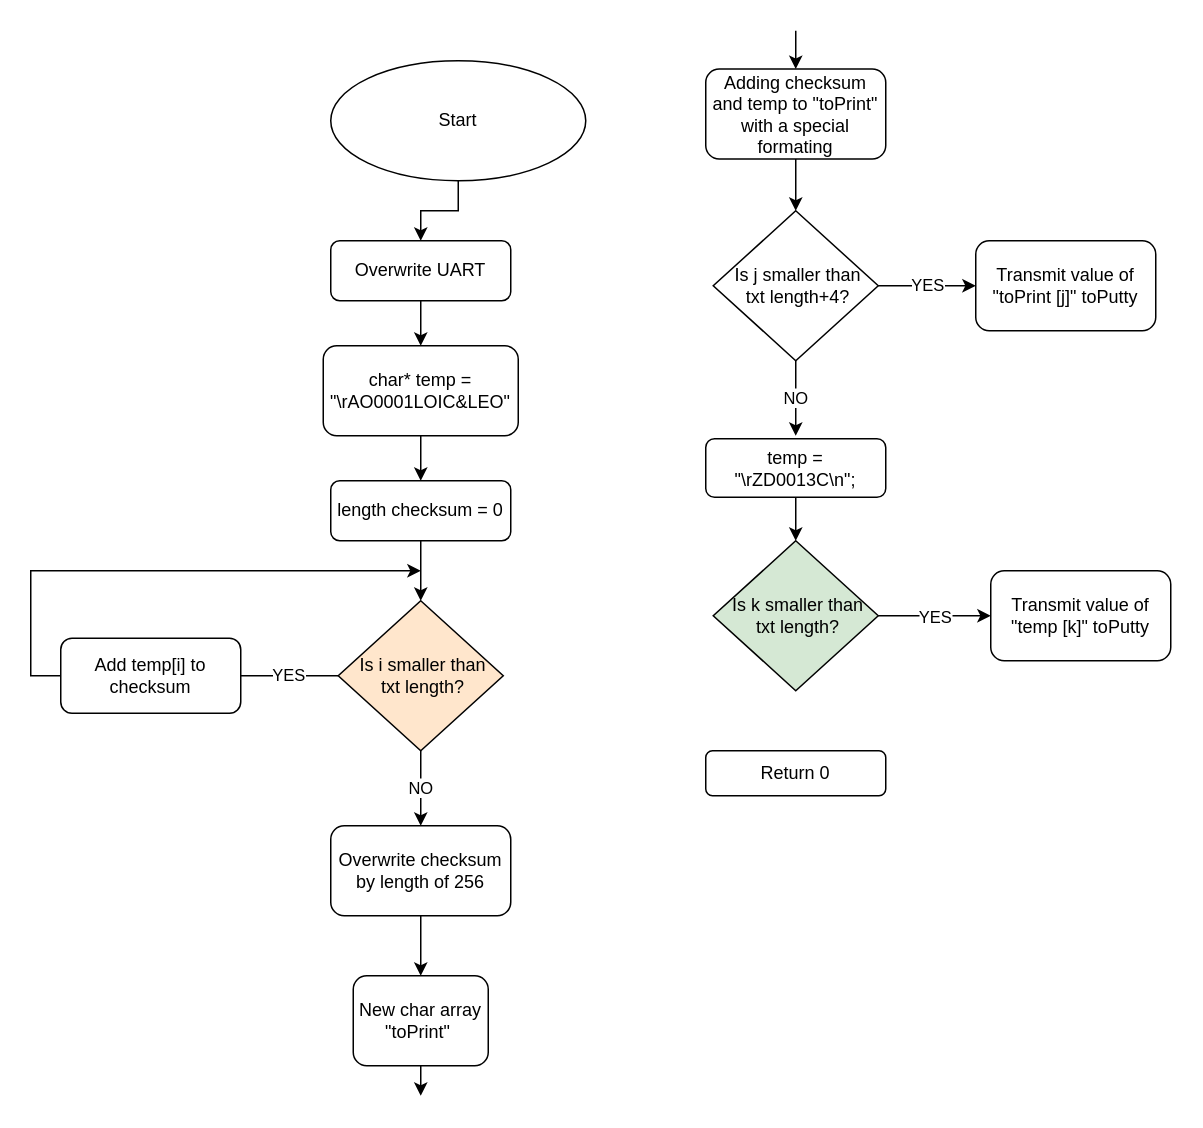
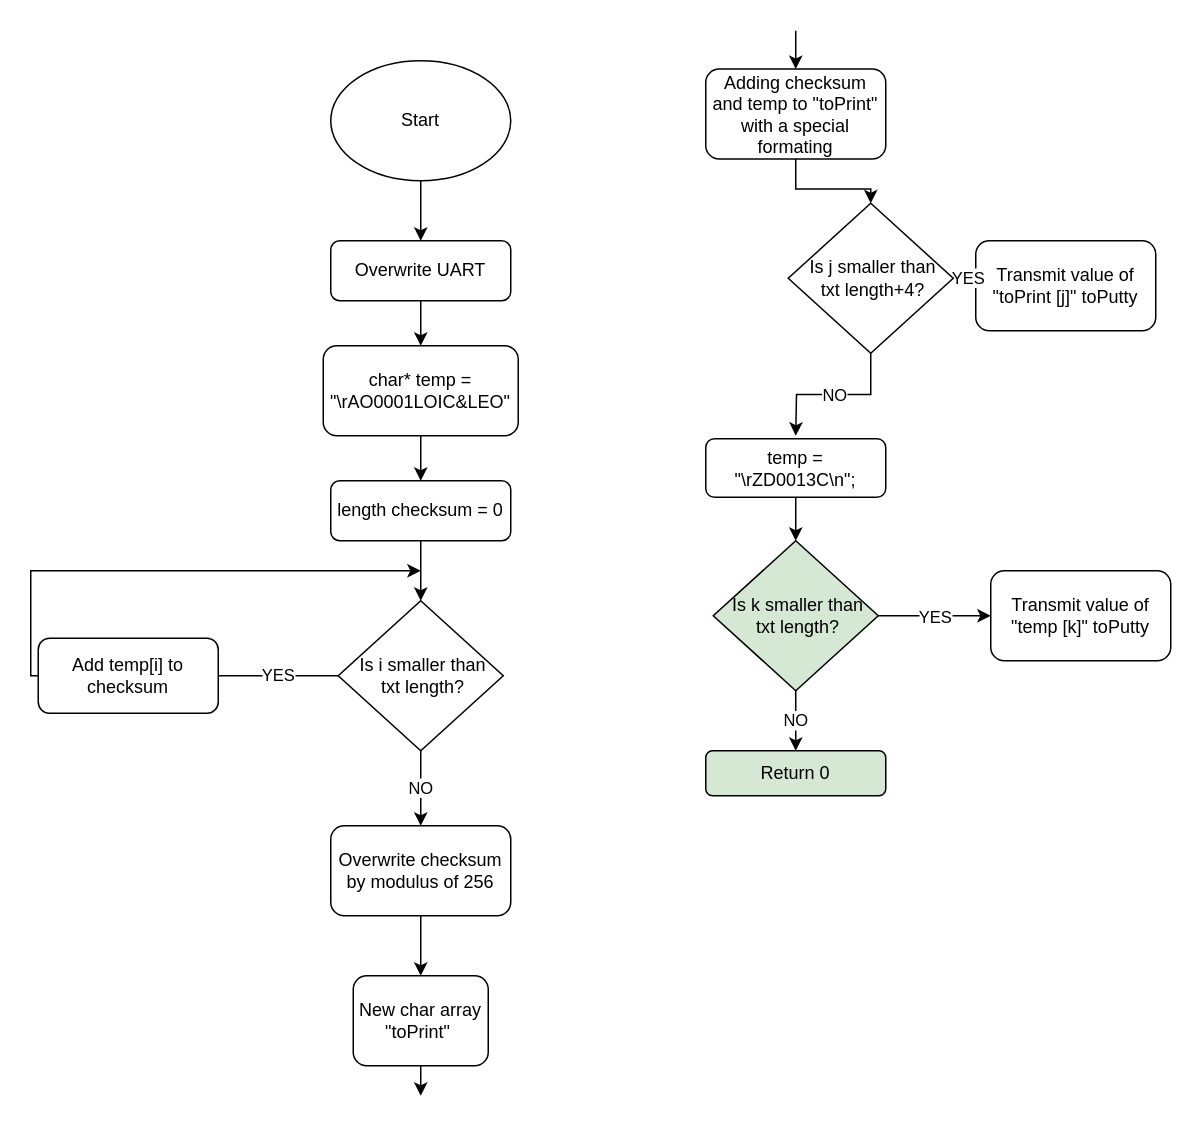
  <mxCell id="0" />
  <mxCell id="1" parent="0" />
  <mxCell id="2" style="edgeStyle=orthogonalEdgeStyle;rounded=0;orthogonalLoop=1;jettySize=auto;html=1;exitX=0.5;exitY=1;exitDx=0;exitDy=0;" edge="1" parent="1" source="3" target="5"><mxGeometry relative="1" as="geometry"><mxPoint x="280" y="160" as="targetPoint" /></mxGeometry></mxCell>
- <mxCell id="3" value="Start" style="ellipse;whiteSpace=wrap;html=1;" vertex="1" parent="1"><mxGeometry x="220" y="40" width="170" height="80" as="geometry" /></mxCell>
+ <mxCell id="3" value="Start" style="ellipse;whiteSpace=wrap;html=1;" vertex="1" parent="1"><mxGeometry x="220" y="40" width="120" height="80" as="geometry" /></mxCell>
  <mxCell id="4" style="edgeStyle=orthogonalEdgeStyle;rounded=0;orthogonalLoop=1;jettySize=auto;html=1;exitX=0.5;exitY=1;exitDx=0;exitDy=0;" edge="1" parent="1" source="5"><mxGeometry relative="1" as="geometry"><mxPoint x="280" y="230" as="targetPoint" /></mxGeometry></mxCell>
  <mxCell id="5" value="Overwrite UART" style="rounded=1;whiteSpace=wrap;html=1;" vertex="1" parent="1"><mxGeometry x="220" y="160" width="120" height="40" as="geometry" /></mxCell>
  <mxCell id="6" style="edgeStyle=orthogonalEdgeStyle;rounded=0;orthogonalLoop=1;jettySize=auto;html=1;exitX=0.5;exitY=1;exitDx=0;exitDy=0;" edge="1" parent="1" source="7"><mxGeometry relative="1" as="geometry"><mxPoint x="280" y="320" as="targetPoint" /></mxGeometry></mxCell>
  <mxCell id="7" value="char* temp = &quot;\rAO0001LOIC&amp;amp;LEO&quot;" style="rounded=1;whiteSpace=wrap;html=1;" vertex="1" parent="1"><mxGeometry x="215" y="230" width="130" height="60" as="geometry" /></mxCell>
  <mxCell id="8" style="edgeStyle=orthogonalEdgeStyle;rounded=0;orthogonalLoop=1;jettySize=auto;html=1;exitX=0.5;exitY=1;exitDx=0;exitDy=0;" edge="1" parent="1" source="9"><mxGeometry relative="1" as="geometry"><mxPoint x="280" y="400" as="targetPoint" /></mxGeometry></mxCell>
  <mxCell id="9" value="length checksum = 0" style="rounded=1;whiteSpace=wrap;html=1;" vertex="1" parent="1"><mxGeometry x="220" y="320" width="120" height="40" as="geometry" /></mxCell>
  <mxCell id="10" value="YES" style="edgeStyle=orthogonalEdgeStyle;rounded=0;orthogonalLoop=1;jettySize=auto;html=1;exitX=0;exitY=0.5;exitDx=0;exitDy=0;entryX=1;entryY=0.5;entryDx=0;entryDy=0;endArrow=none;" edge="1" parent="1" source="12" target="14"><mxGeometry relative="1" as="geometry" /></mxCell>
  <mxCell id="11" value="NO" style="edgeStyle=orthogonalEdgeStyle;rounded=0;orthogonalLoop=1;jettySize=auto;html=1;exitX=0.5;exitY=1;exitDx=0;exitDy=0;" edge="1" parent="1" source="12"><mxGeometry relative="1" as="geometry"><mxPoint x="280" y="550" as="targetPoint" /></mxGeometry></mxCell>
- <mxCell id="12" value="&amp;nbsp; Is i smaller than&amp;nbsp; &amp;nbsp;txt length?" style="rhombus;whiteSpace=wrap;html=1;fillColor=#ffe6cc;" vertex="1" parent="1"><mxGeometry x="225" y="400" width="110" height="100" as="geometry" /></mxCell>
+ <mxCell id="12" value="&amp;nbsp; Is i smaller than&amp;nbsp; &amp;nbsp;txt length?" style="rhombus;whiteSpace=wrap;html=1;" vertex="1" parent="1"><mxGeometry x="225" y="400" width="110" height="100" as="geometry" /></mxCell>
  <mxCell id="13" style="edgeStyle=orthogonalEdgeStyle;rounded=0;orthogonalLoop=1;jettySize=auto;html=1;exitX=0;exitY=0.5;exitDx=0;exitDy=0;" edge="1" parent="1" source="14"><mxGeometry relative="1" as="geometry"><mxPoint x="280" y="380" as="targetPoint" /><Array as="points"><mxPoint x="20" y="450" /></Array></mxGeometry></mxCell>
- <mxCell id="14" value="Add temp[i] to checksum" style="rounded=1;whiteSpace=wrap;html=1;" vertex="1" parent="1"><mxGeometry x="40" y="425" width="120" height="50" as="geometry" /></mxCell>
+ <mxCell id="14" value="Add temp[i] to checksum" style="rounded=1;whiteSpace=wrap;html=1;" vertex="1" parent="1"><mxGeometry x="25" y="425" width="120" height="50" as="geometry" /></mxCell>
  <mxCell id="15" style="edgeStyle=orthogonalEdgeStyle;rounded=0;orthogonalLoop=1;jettySize=auto;html=1;exitX=0.5;exitY=1;exitDx=0;exitDy=0;" edge="1" parent="1" source="16"><mxGeometry relative="1" as="geometry"><mxPoint x="280" y="650" as="targetPoint" /></mxGeometry></mxCell>
- <mxCell id="16" value="Overwrite checksum by length of 256" style="rounded=1;whiteSpace=wrap;html=1;" vertex="1" parent="1"><mxGeometry x="220" y="550" width="120" height="60" as="geometry" /></mxCell>
+ <mxCell id="16" value="Overwrite checksum by modulus of 256" style="rounded=1;whiteSpace=wrap;html=1;" vertex="1" parent="1"><mxGeometry x="220" y="550" width="120" height="60" as="geometry" /></mxCell>
  <mxCell id="17" style="edgeStyle=orthogonalEdgeStyle;rounded=0;orthogonalLoop=1;jettySize=auto;html=1;exitX=0.5;exitY=1;exitDx=0;exitDy=0;" edge="1" parent="1" source="18"><mxGeometry relative="1" as="geometry"><mxPoint x="280" y="730" as="targetPoint" /></mxGeometry></mxCell>
  <mxCell id="18" value="New char array &quot;toPrint&quot;&amp;nbsp;" style="rounded=1;whiteSpace=wrap;html=1;" vertex="1" parent="1"><mxGeometry x="235" y="650" width="90" height="60" as="geometry" /></mxCell>
  <mxCell id="19" value="Adding checksum and temp to &quot;toPrint&quot; with a special formating" style="rounded=1;whiteSpace=wrap;html=1;" vertex="1" parent="1"><mxGeometry x="470" y="45.5" width="120" height="60" as="geometry" /></mxCell>
  <mxCell id="20" value="Transmit value of &quot;toPrint [j]&quot; toPutty" style="rounded=1;whiteSpace=wrap;html=1;" vertex="1" parent="1"><mxGeometry x="650" y="160" width="120" height="60" as="geometry" /></mxCell>
  <mxCell id="21" value="" style="endArrow=classic;html=1;entryX=0.5;entryY=0;entryDx=0;entryDy=0;" edge="1" parent="1" target="19"><mxGeometry width="50" height="50" relative="1" as="geometry"><mxPoint x="530" y="20" as="sourcePoint" /><mxPoint x="750" y="56" as="targetPoint" /></mxGeometry></mxCell>
  <mxCell id="22" value="YES" style="edgeStyle=orthogonalEdgeStyle;rounded=0;orthogonalLoop=1;jettySize=auto;html=1;exitX=1;exitY=0.5;exitDx=0;exitDy=0;entryX=0;entryY=0.5;entryDx=0;entryDy=0;" edge="1" parent="1" source="24" target="20"><mxGeometry relative="1" as="geometry" /></mxCell>
  <mxCell id="23" value="NO" style="edgeStyle=orthogonalEdgeStyle;rounded=0;orthogonalLoop=1;jettySize=auto;html=1;exitX=0.5;exitY=1;exitDx=0;exitDy=0;" edge="1" parent="1" source="24"><mxGeometry relative="1" as="geometry"><mxPoint x="530" y="290" as="targetPoint" /></mxGeometry></mxCell>
- <mxCell id="24" value="&amp;nbsp; Is j smaller than&amp;nbsp; &amp;nbsp;txt length+4?" style="rhombus;whiteSpace=wrap;html=1;" vertex="1" parent="1"><mxGeometry x="475" y="140" width="110" height="100" as="geometry" /></mxCell>
+ <mxCell id="24" value="&amp;nbsp; Is j smaller than&amp;nbsp; &amp;nbsp;txt length+4?" style="rhombus;whiteSpace=wrap;html=1;" vertex="1" parent="1"><mxGeometry x="525" y="135" width="110" height="100" as="geometry" /></mxCell>
  <mxCell id="25" style="edgeStyle=orthogonalEdgeStyle;rounded=0;orthogonalLoop=1;jettySize=auto;html=1;exitX=0.5;exitY=1;exitDx=0;exitDy=0;" edge="1" parent="1" source="19" target="24"><mxGeometry relative="1" as="geometry"><mxPoint x="530" y="205.5" as="targetPoint" /><mxPoint x="530" y="106" as="sourcePoint" /></mxGeometry></mxCell>
  <mxCell id="26" style="edgeStyle=orthogonalEdgeStyle;rounded=0;orthogonalLoop=1;jettySize=auto;html=1;exitX=0.5;exitY=1;exitDx=0;exitDy=0;" edge="1" parent="1" source="27"><mxGeometry relative="1" as="geometry"><mxPoint x="530" y="360" as="targetPoint" /></mxGeometry></mxCell>
  <mxCell id="27" value="temp = &quot;\rZD0013C\n&quot;;" style="rounded=1;whiteSpace=wrap;html=1;" vertex="1" parent="1"><mxGeometry x="470" y="292" width="120" height="39" as="geometry" /></mxCell>
+ <mxCell id="28" value="NO" style="edgeStyle=orthogonalEdgeStyle;rounded=0;orthogonalLoop=1;jettySize=auto;html=1;exitX=0.5;exitY=1;exitDx=0;exitDy=0;" edge="1" parent="1" source="30" target="31"><mxGeometry relative="1" as="geometry"><mxPoint x="530" y="490" as="targetPoint" /></mxGeometry></mxCell>
  <mxCell id="29" value="YES" style="edgeStyle=orthogonalEdgeStyle;rounded=0;orthogonalLoop=1;jettySize=auto;html=1;exitX=1;exitY=0.5;exitDx=0;exitDy=0;" edge="1" parent="1" source="30"><mxGeometry relative="1" as="geometry"><mxPoint x="660" y="410" as="targetPoint" /></mxGeometry></mxCell>
  <mxCell id="30" value="&amp;nbsp; Is k smaller than&amp;nbsp; &amp;nbsp;txt length?" style="rhombus;whiteSpace=wrap;html=1;fillColor=#d5e8d4;" vertex="1" parent="1"><mxGeometry x="475" y="360" width="110" height="100" as="geometry" /></mxCell>
- <mxCell id="31" value="Return 0" style="rounded=1;whiteSpace=wrap;html=1;" vertex="1" parent="1"><mxGeometry x="470" y="500" width="120" height="30" as="geometry" /></mxCell>
+ <mxCell id="31" value="Return 0" style="rounded=1;whiteSpace=wrap;html=1;fillColor=#d5e8d4;" vertex="1" parent="1"><mxGeometry x="470" y="500" width="120" height="30" as="geometry" /></mxCell>
  <mxCell id="32" value="&lt;span style=&quot;white-space: normal&quot;&gt;Transmit value of &quot;temp [k]&quot; toPutty&lt;/span&gt;" style="rounded=1;whiteSpace=wrap;html=1;" vertex="1" parent="1"><mxGeometry x="660" y="380" width="120" height="60" as="geometry" /></mxCell>
